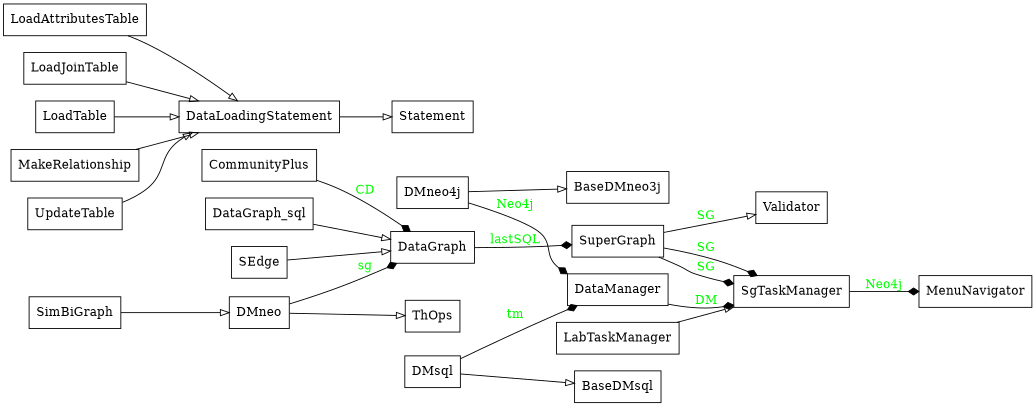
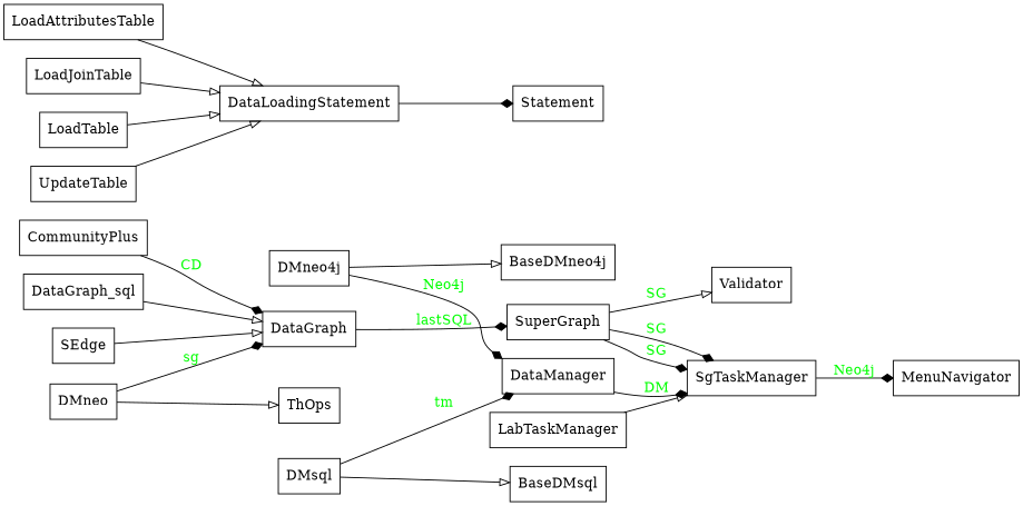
  digraph {
    rankdir=LR
    node [shape=record]
    edge [arrowhead=empty arrowtail=none]
-   n1 [label=BaseDMneo3j]
+   n1 [label=BaseDMneo4j]
    n2 [label=BaseDMsql]
    n3 [fillcolor=gold label=CommunityPlus]
    n4 [fillcolor=gold label=DataGraph]
    n5 [fillcolor=gold label=SuperGraph]
    n6 [label=DMneo4j]
    n7 [label=DataManager]
    n8 [label=SgTaskManager]
    n9 [label=DMsql]
    n10 [label=Validator]
    n11 [label=DataGraph_sql]
    n12 [label=DataLoadingStatement]
    n13 [label=Statement]
    n14 [label=MenuNavigator]
    n15 [label=LabTaskManager]
    n16 [label=LoadAttributesTable]
    n17 [label=LoadJoinTable]
    n18 [label=LoadTable]
-   n19 [label=MakeRelationship]
    n20 [fillcolor=gold label=SEdge]
-   n21 [fillcolor=gold label=SimBiGraph]
    n22 [fillcolor=gold label=DMneo]
    n23 [fillcolor=gold label=ThOps]
    n24 [label=UpdateTable]
    n3 -> n4 [arrowhead=diamond fontcolor=green label=CD style=solid]
    n4 -> n5 [arrowhead=diamond fontcolor=green label=lastSQL style=solid]
    n5 -> n8 [arrowhead=diamond fontcolor=green label=SG style=solid]
    n5 -> n8 [arrowhead=diamond fontcolor=green label=SG style=solid]
    n5 -> n10 [fontcolor=green label=SG style=solid]
    n6 -> n1
    n6 -> n7 [arrowhead=diamond fontcolor=green label=Neo4j style=solid]
    n7 -> n8 [arrowhead=diamond fontcolor=green label=DM style=solid]
    n8 -> n14 [arrowhead=diamond fontcolor=green label=Neo4j style=solid]
    n9 -> n2
    n9 -> n7 [arrowhead=diamond fontcolor=green label=tm style=solid]
    n11 -> n4
-   n12 -> n13
+   n12 -> n13 [arrowhead=diamond]
    n15 -> n8
    n16 -> n12
    n17 -> n12
    n18 -> n12
-   n19 -> n12
    n20 -> n4
-   n21 -> n22
    n22 -> n4 [arrowhead=diamond fontcolor=green label=sg style=solid]
    n22 -> n23
    n24 -> n12
  }
